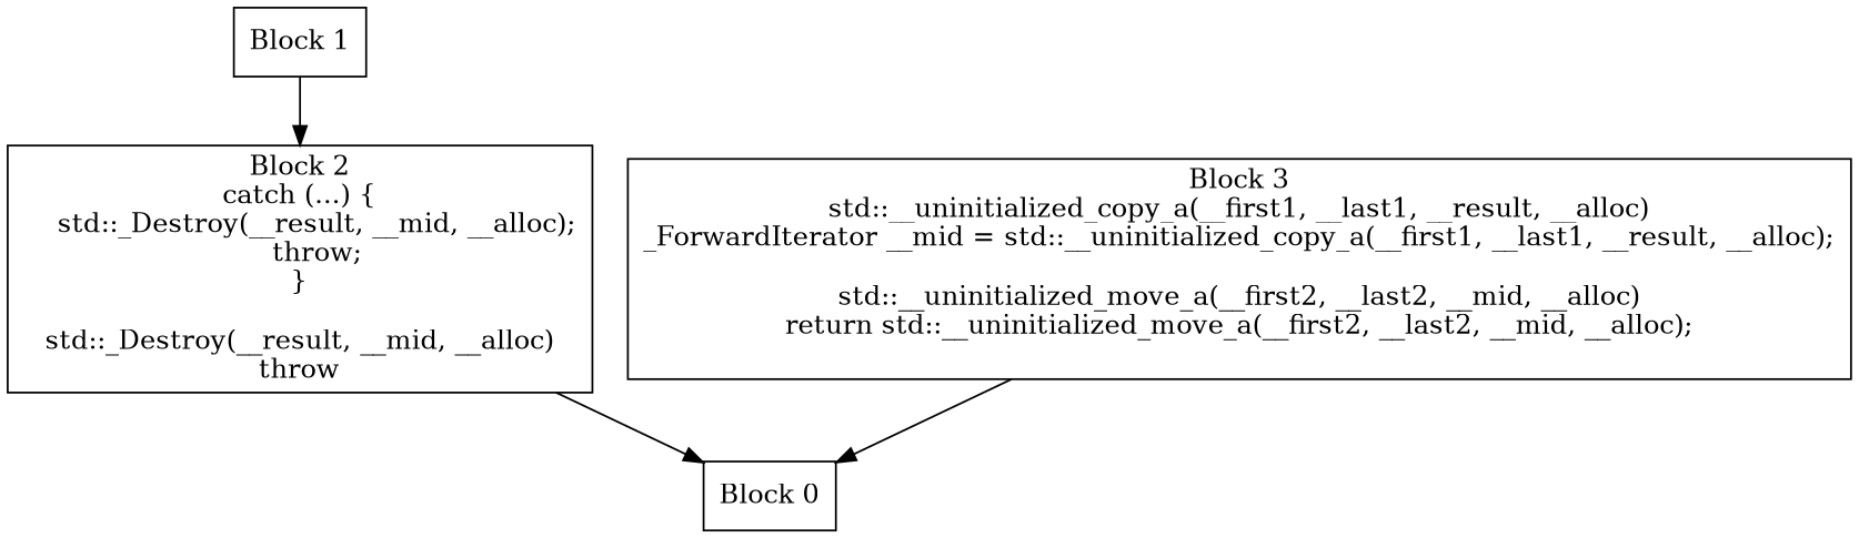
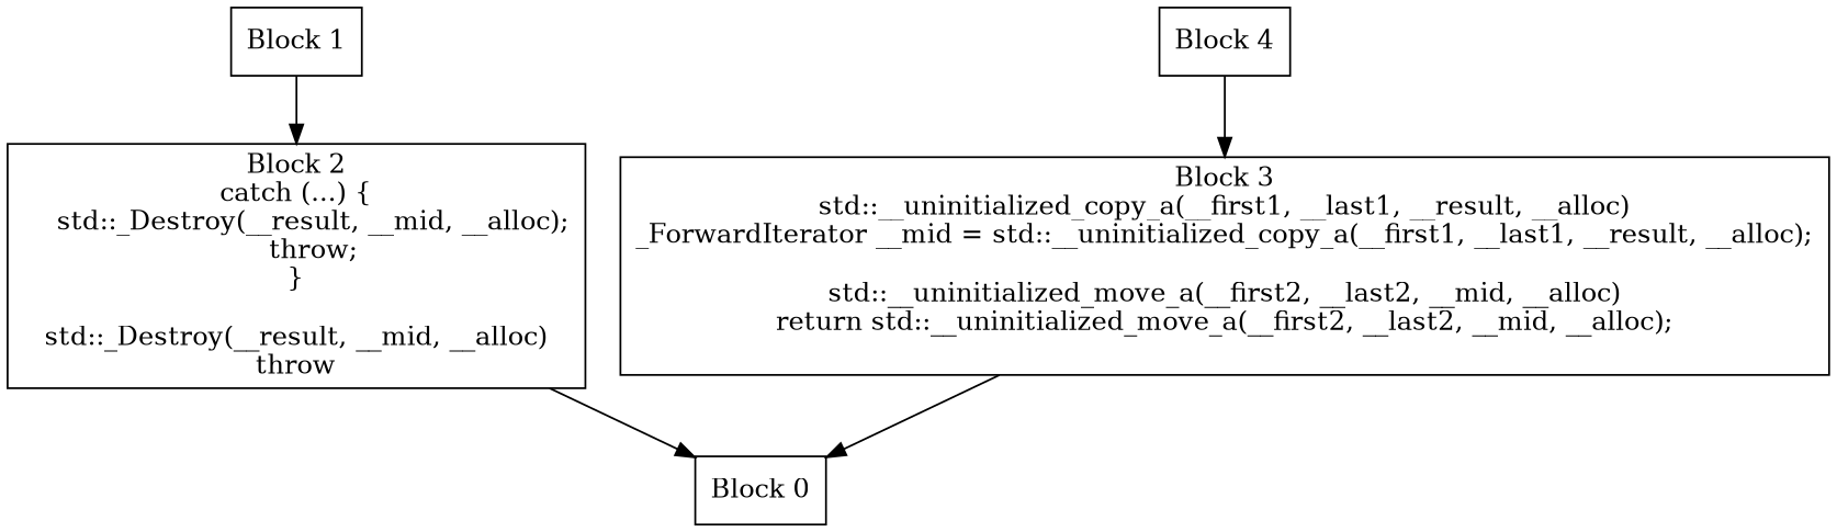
  digraph {
    node [shape=box]
    n1 [label="Block 0\n"]
    n2 [label="Block 1\n"]
    n3 [label="Block 2\ncatch (...) {\n    std::_Destroy(__result, __mid, __alloc);\n    throw;\n}\n\nstd::_Destroy(__result, __mid, __alloc)\nthrow\n"]
    n4 [label="Block 3\nstd::__uninitialized_copy_a(__first1, __last1, __result, __alloc)\n_ForwardIterator __mid = std::__uninitialized_copy_a(__first1, __last1, __result, __alloc);\n\nstd::__uninitialized_move_a(__first2, __last2, __mid, __alloc)\nreturn std::__uninitialized_move_a(__first2, __last2, __mid, __alloc);\n\n"]
+   n5 [label="Block 4\n"]
    n2 -> n3
    n3 -> n1
    n4 -> n1
+   n5 -> n4
  }
